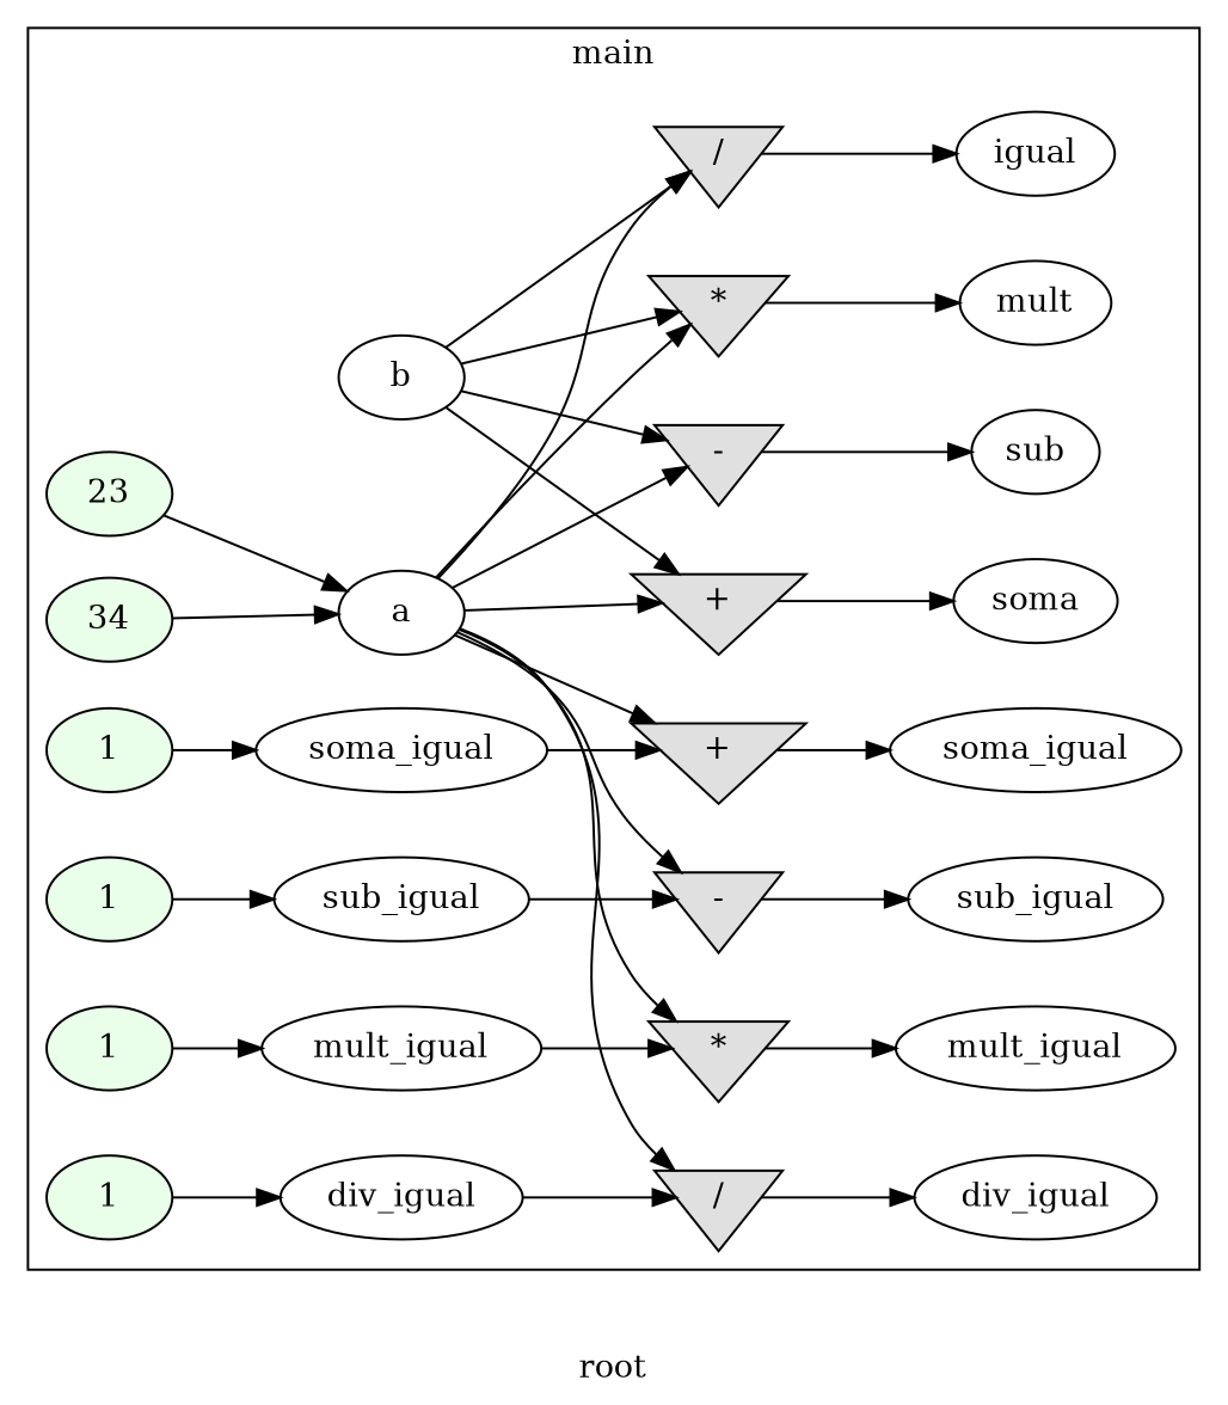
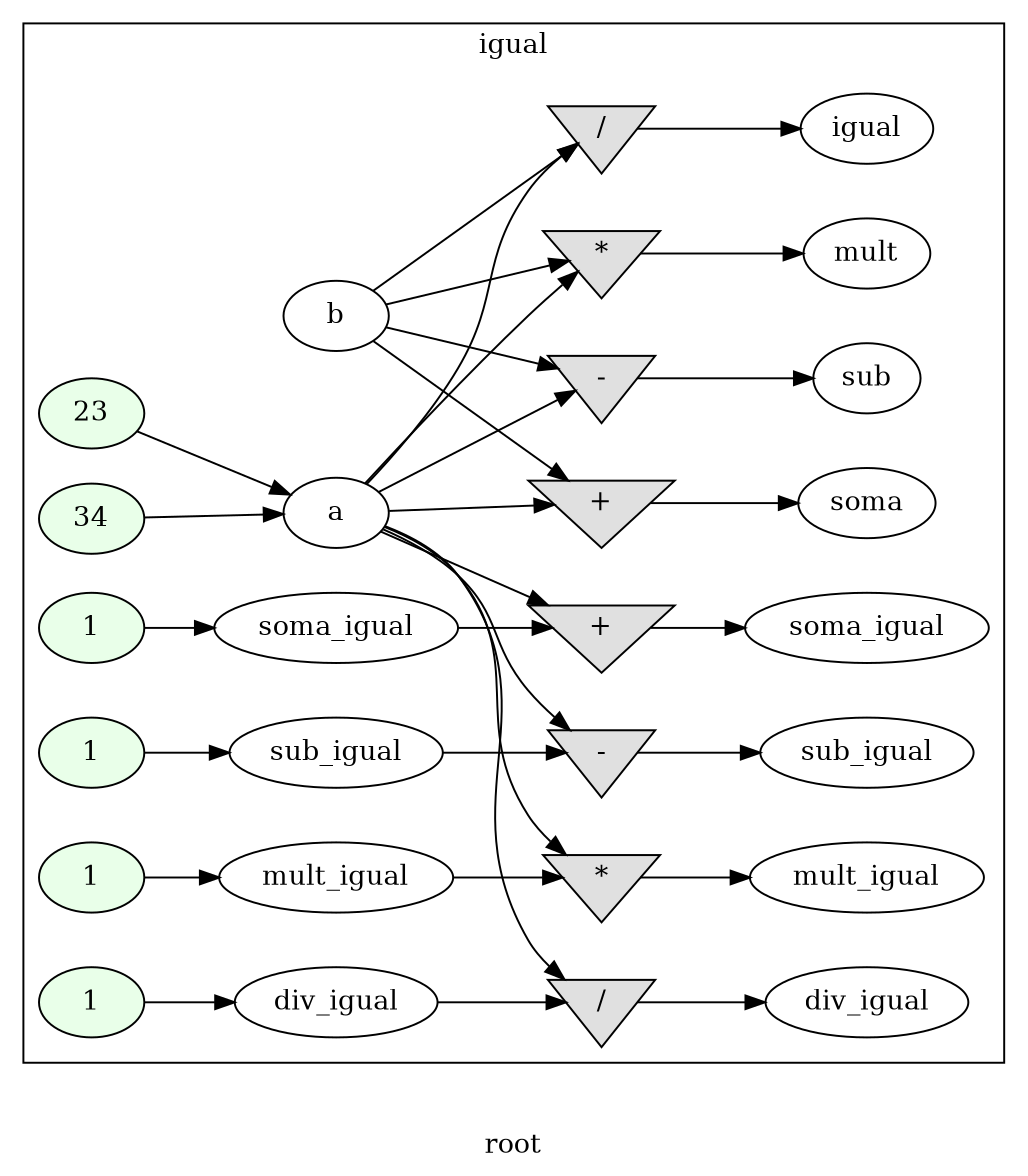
  digraph {
    label=root
    rankdir=LR
    n1 [fillcolor="#E9FFE9" label=23 startinglines=4 style=filled]
    n2 [label=a startingline=4]
    n3 [fillcolor="#E9FFE9" label=34 startinglines=4 style=filled]
    n4 [label=b startingline=4]
    n5 [fillcolor="#E0E0E0" label="+" shape=invtriangle startinglines=5 style=filled]
    n6 [label=soma startingline=5]
    n7 [fillcolor="#E0E0E0" label="-" shape=invtriangle startinglines=6 style=filled]
    n8 [label=sub startingline=6]
    n9 [fillcolor="#E0E0E0" label="*" shape=invtriangle startinglines=7 style=filled]
    n10 [label=mult startingline=7]
    n11 [fillcolor="#E0E0E0" label="/" shape=invtriangle startinglines=8 style=filled]
    n12 [label=igual startingline=8]
    n13 [fillcolor="#E9FFE9" label=1 startinglines=10 style=filled]
    n14 [label=soma_igual startingline=10]
    n15 [fillcolor="#E0E0E0" label="+" shape=invtriangle startinglines=11 style=filled]
    n16 [label=soma_igual startingline=11]
    n17 [fillcolor="#E9FFE9" label=1 startinglines=13 style=filled]
    n18 [label=sub_igual startingline=13]
    n19 [fillcolor="#E0E0E0" label="-" shape=invtriangle startinglines=14 style=filled]
    n20 [label=sub_igual startingline=14]
    n21 [fillcolor="#E9FFE9" label=1 startinglines=16 style=filled]
    n22 [label=mult_igual startingline=16]
    n23 [fillcolor="#E0E0E0" label="*" shape=invtriangle startinglines=17 style=filled]
    n24 [label=mult_igual startingline=17]
    n25 [fillcolor="#E9FFE9" label=1 startinglines=19 style=filled]
    n26 [label=div_igual startingline=19]
    n27 [fillcolor="#E0E0E0" label="/" shape=invtriangle startinglines=20 style=filled]
    n28 [label=div_igual startingline=20]
    subgraph cluster_1 {
-     label=main
+     label=igual
      parent=G
      startinglines="2_2"
      n1
      n2
      n3
      n4
      n5
      n6
      n7
      n8
      n9
      n10
      n11
      n12
      n13
      n14
      n15
      n16
      n17
      n18
      n19
      n20
      n21
      n22
      n23
      n24
      n25
      n26
      n27
      n28
    }
    n1 -> n2
    n2 -> n5
    n2 -> n7
    n2 -> n9
    n2 -> n11
    n2 -> n15
    n2 -> n19
    n2 -> n23
    n2 -> n27
    n3 -> n2
    n4 -> n5
    n4 -> n7
    n4 -> n9
    n4 -> n11
    n5 -> n6
    n7 -> n8
    n9 -> n10
    n11 -> n12
    n13 -> n14
    n14 -> n15
    n15 -> n16
    n17 -> n18
    n18 -> n19
    n19 -> n20
    n21 -> n22
    n22 -> n23
    n23 -> n24
    n25 -> n26
    n26 -> n27
    n27 -> n28
  }
